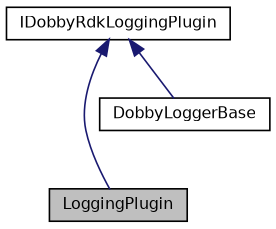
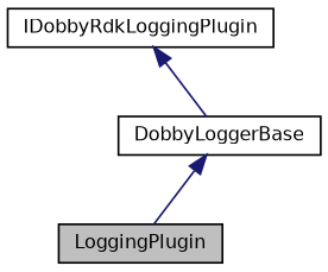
  digraph {
    node [color=black fillcolor=white fontname=Helvetica fontsize=10 shape=record style=filled]
    edge [color=midnightblue dir=back fontname=Helvetica fontsize=10 labelfontname=Helvetica labelfontsize=10 style=solid]
    n1 [fillcolor=grey75 fontcolor=black height=0.2 label=LoggingPlugin width=0.4]
    n2 [height=0.2 label=DobbyLoggerBase width=0.4]
    n3 [height=0.2 label=IDobbyRdkLoggingPlugin width=0.4]
-   n3 -> n1
+   n2 -> n1
    n3 -> n2
  }
